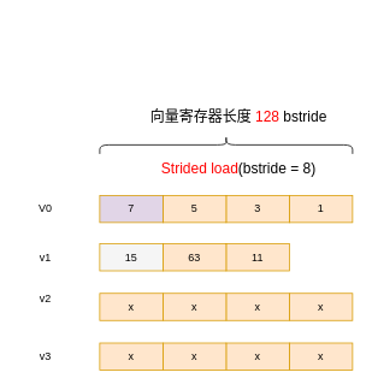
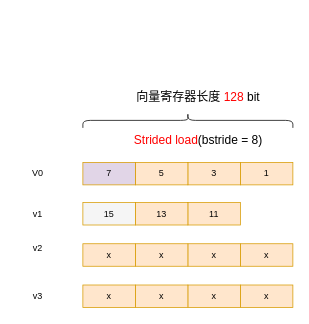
  <mxCell id="0" />
  <mxCell id="1" parent="0" />
  <mxCell id="2" value="1" style="rounded=0;whiteSpace=wrap;html=1;fillColor=#ffe6cc;strokeColor=#d79b00;" parent="1" vertex="1"><mxGeometry x="320" y="216" width="70" height="30" as="geometry" /></mxCell>
  <mxCell id="3" value="" style="shape=curlyBracket;whiteSpace=wrap;html=1;rounded=1;labelPosition=left;verticalLabelPosition=middle;align=right;verticalAlign=middle;rotation=90;size=0.5;" parent="1" vertex="1"><mxGeometry x="240" y="20" width="20" height="280" as="geometry" /></mxCell>
- <mxCell id="4" value="&lt;font style=&quot;font-size: 16px;&quot;&gt;向量寄存器长度 &lt;font color=&quot;#ff0000&quot;&gt;128&amp;nbsp;&lt;/font&gt;bstride&lt;/font&gt;" style="text;strokeColor=none;align=center;fillColor=none;html=1;verticalAlign=middle;whiteSpace=wrap;rounded=0;" parent="1" vertex="1"><mxGeometry x="145.25" y="114" width="237.5" height="30" as="geometry" /></mxCell>
+ <mxCell id="4" value="&lt;font style=&quot;font-size: 16px;&quot;&gt;向量寄存器长度 &lt;font color=&quot;#ff0000&quot;&gt;128&amp;nbsp;&lt;/font&gt;bit&lt;/font&gt;" style="text;strokeColor=none;align=center;fillColor=none;html=1;verticalAlign=middle;whiteSpace=wrap;rounded=0;" parent="1" vertex="1"><mxGeometry x="145.25" y="114" width="237.5" height="30" as="geometry" /></mxCell>
  <mxCell id="5" value="3" style="rounded=0;whiteSpace=wrap;html=1;fillColor=#ffe6cc;strokeColor=#d79b00;" parent="1" vertex="1"><mxGeometry x="250" y="216" width="70" height="30" as="geometry" /></mxCell>
  <mxCell id="6" value="5" style="rounded=0;whiteSpace=wrap;html=1;fillColor=#ffe6cc;strokeColor=#d79b00;" parent="1" vertex="1"><mxGeometry x="180" y="216" width="70" height="30" as="geometry" /></mxCell>
  <mxCell id="7" value="7" style="rounded=0;whiteSpace=wrap;html=1;fillColor=#e1d5e7;strokeColor=#d79b00;" parent="1" vertex="1"><mxGeometry x="110" y="216" width="70" height="30" as="geometry" /></mxCell>
  <mxCell id="8" value="11" style="rounded=0;whiteSpace=wrap;html=1;fillColor=#ffe6cc;strokeColor=#d79b00;" parent="1" vertex="1"><mxGeometry x="250" y="269.5" width="70" height="30" as="geometry" /></mxCell>
- <mxCell id="9" value="63" style="rounded=0;whiteSpace=wrap;html=1;fillColor=#ffe6cc;strokeColor=#d79b00;" parent="1" vertex="1"><mxGeometry x="180" y="269.5" width="70" height="30" as="geometry" /></mxCell>
+ <mxCell id="9" value="13" style="rounded=0;whiteSpace=wrap;html=1;fillColor=#ffe6cc;strokeColor=#d79b00;" parent="1" vertex="1"><mxGeometry x="180" y="269.5" width="70" height="30" as="geometry" /></mxCell>
  <mxCell id="10" value="15" style="rounded=0;whiteSpace=wrap;html=1;fillColor=#f5f5f5;strokeColor=#d79b00;" parent="1" vertex="1"><mxGeometry x="110" y="269.5" width="70" height="30" as="geometry" /></mxCell>
  <mxCell id="11" value="x" style="rounded=0;whiteSpace=wrap;html=1;fillColor=#ffe6cc;strokeColor=#d79b00;" parent="1" vertex="1"><mxGeometry x="320" y="324.5" width="70" height="30" as="geometry" /></mxCell>
  <mxCell id="12" value="x" style="rounded=0;whiteSpace=wrap;html=1;fillColor=#ffe6cc;strokeColor=#d79b00;" parent="1" vertex="1"><mxGeometry x="250" y="324.5" width="70" height="30" as="geometry" /></mxCell>
  <mxCell id="13" value="x" style="rounded=0;whiteSpace=wrap;html=1;fillColor=#ffe6cc;strokeColor=#d79b00;" parent="1" vertex="1"><mxGeometry x="180" y="324.5" width="70" height="30" as="geometry" /></mxCell>
  <mxCell id="14" value="x" style="rounded=0;whiteSpace=wrap;html=1;fillColor=#ffe6cc;strokeColor=#d79b00;" parent="1" vertex="1"><mxGeometry x="110" y="324.5" width="70" height="30" as="geometry" /></mxCell>
  <mxCell id="15" value="x" style="rounded=0;whiteSpace=wrap;html=1;fillColor=#ffe6cc;strokeColor=#d79b00;" parent="1" vertex="1"><mxGeometry x="320" y="379.5" width="70" height="30" as="geometry" /></mxCell>
  <mxCell id="16" value="x" style="rounded=0;whiteSpace=wrap;html=1;fillColor=#ffe6cc;strokeColor=#d79b00;" parent="1" vertex="1"><mxGeometry x="250" y="379.5" width="70" height="30" as="geometry" /></mxCell>
  <mxCell id="17" value="x" style="rounded=0;whiteSpace=wrap;html=1;fillColor=#ffe6cc;strokeColor=#d79b00;" parent="1" vertex="1"><mxGeometry x="180" y="379.5" width="70" height="30" as="geometry" /></mxCell>
  <mxCell id="18" value="x" style="rounded=0;whiteSpace=wrap;html=1;fillColor=#ffe6cc;strokeColor=#d79b00;" parent="1" vertex="1"><mxGeometry x="110" y="379.5" width="70" height="30" as="geometry" /></mxCell>
  <mxCell id="19" value="V0" style="text;strokeColor=none;align=center;fillColor=none;html=1;verticalAlign=middle;whiteSpace=wrap;rounded=0;" parent="1" vertex="1"><mxGeometry x="20" y="216" width="60" height="30" as="geometry" /></mxCell>
  <mxCell id="20" value="v1" style="text;strokeColor=none;align=center;fillColor=none;html=1;verticalAlign=middle;whiteSpace=wrap;rounded=0;" parent="1" vertex="1"><mxGeometry x="20" y="269.5" width="60" height="30" as="geometry" /></mxCell>
  <mxCell id="21" value="v2" style="text;strokeColor=none;align=center;fillColor=none;html=1;verticalAlign=middle;whiteSpace=wrap;rounded=0;" parent="1" vertex="1"><mxGeometry x="20" y="316" width="60" height="30" as="geometry" /></mxCell>
  <mxCell id="22" value="v3" style="text;strokeColor=none;align=center;fillColor=none;html=1;verticalAlign=middle;whiteSpace=wrap;rounded=0;" parent="1" vertex="1"><mxGeometry x="20" y="379.5" width="60" height="30" as="geometry" /></mxCell>
  <mxCell id="23" value="&lt;font style=&quot;font-size: 16px;&quot;&gt;&lt;font color=&quot;#ff0000&quot;&gt;Strided load&lt;/font&gt;(bstride = 8)&lt;/font&gt;" style="text;strokeColor=none;align=center;fillColor=none;html=1;verticalAlign=middle;whiteSpace=wrap;rounded=0;" vertex="1" parent="1"><mxGeometry x="164" y="171" width="200" height="30" as="geometry" /></mxCell>
